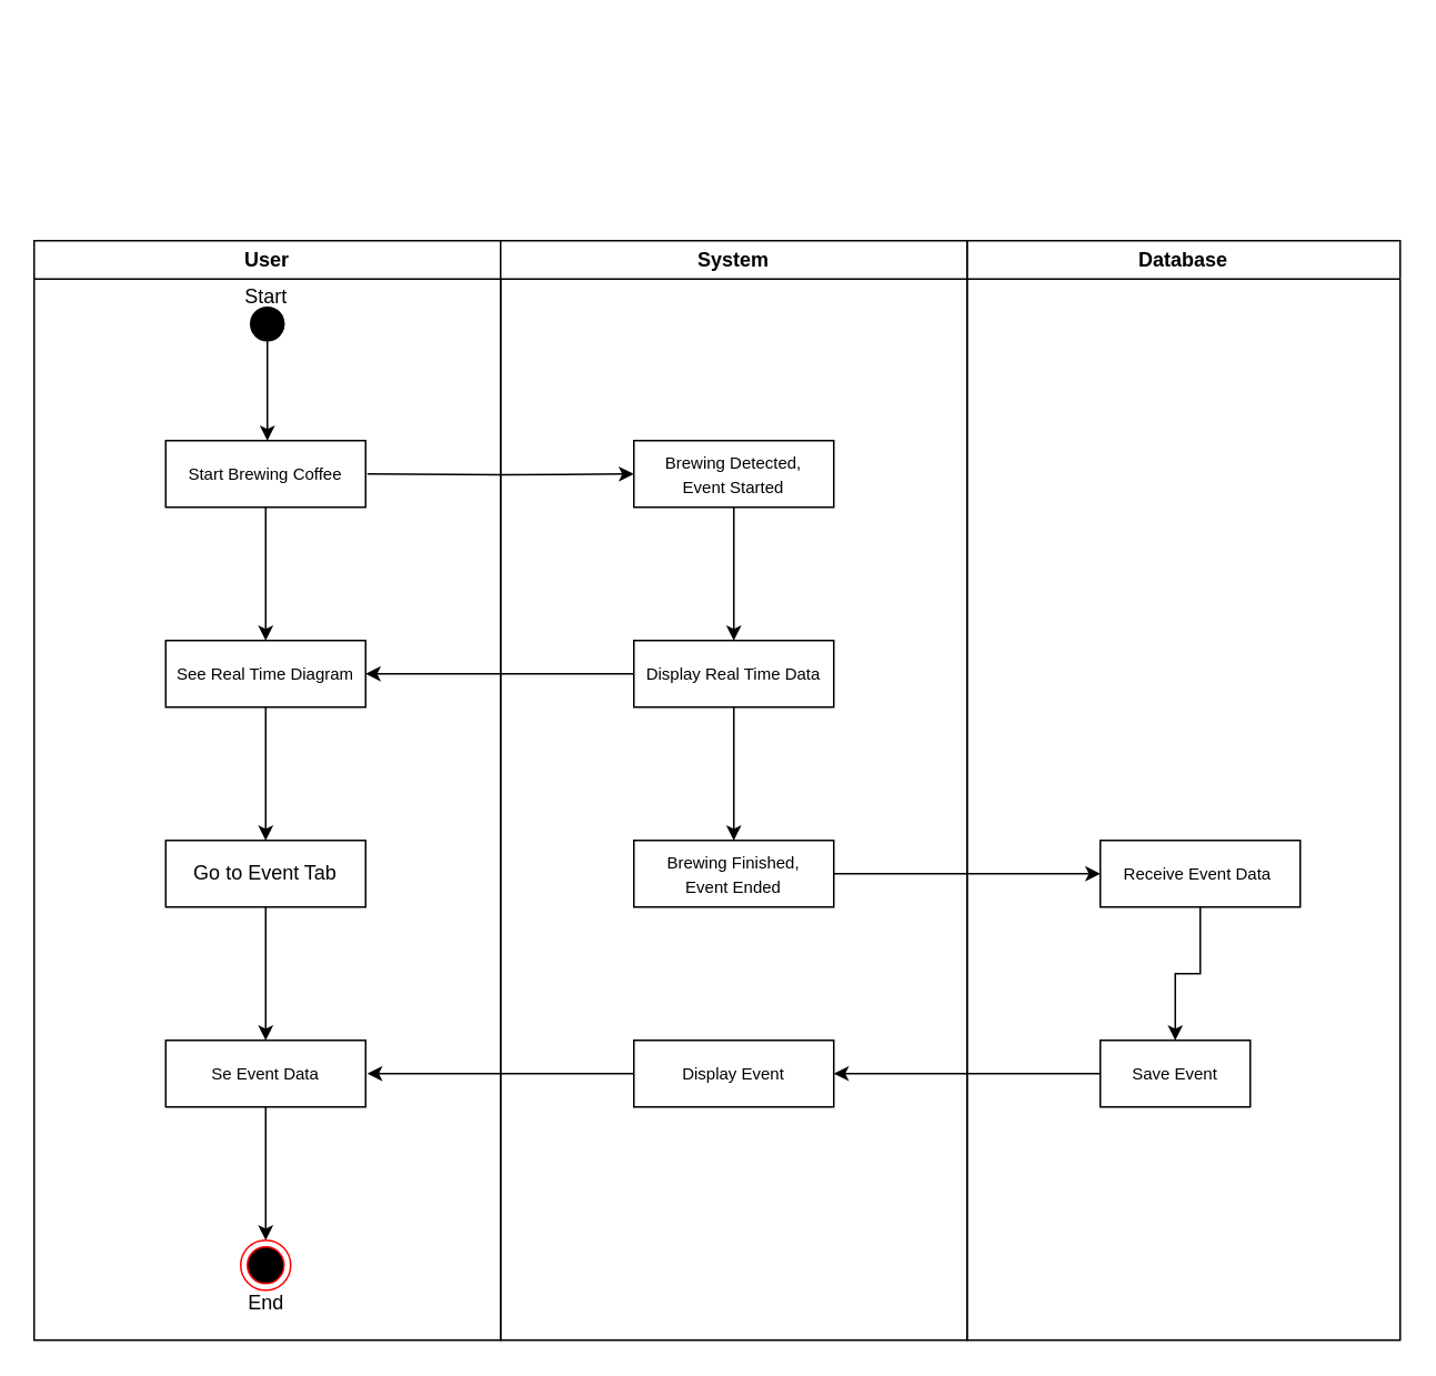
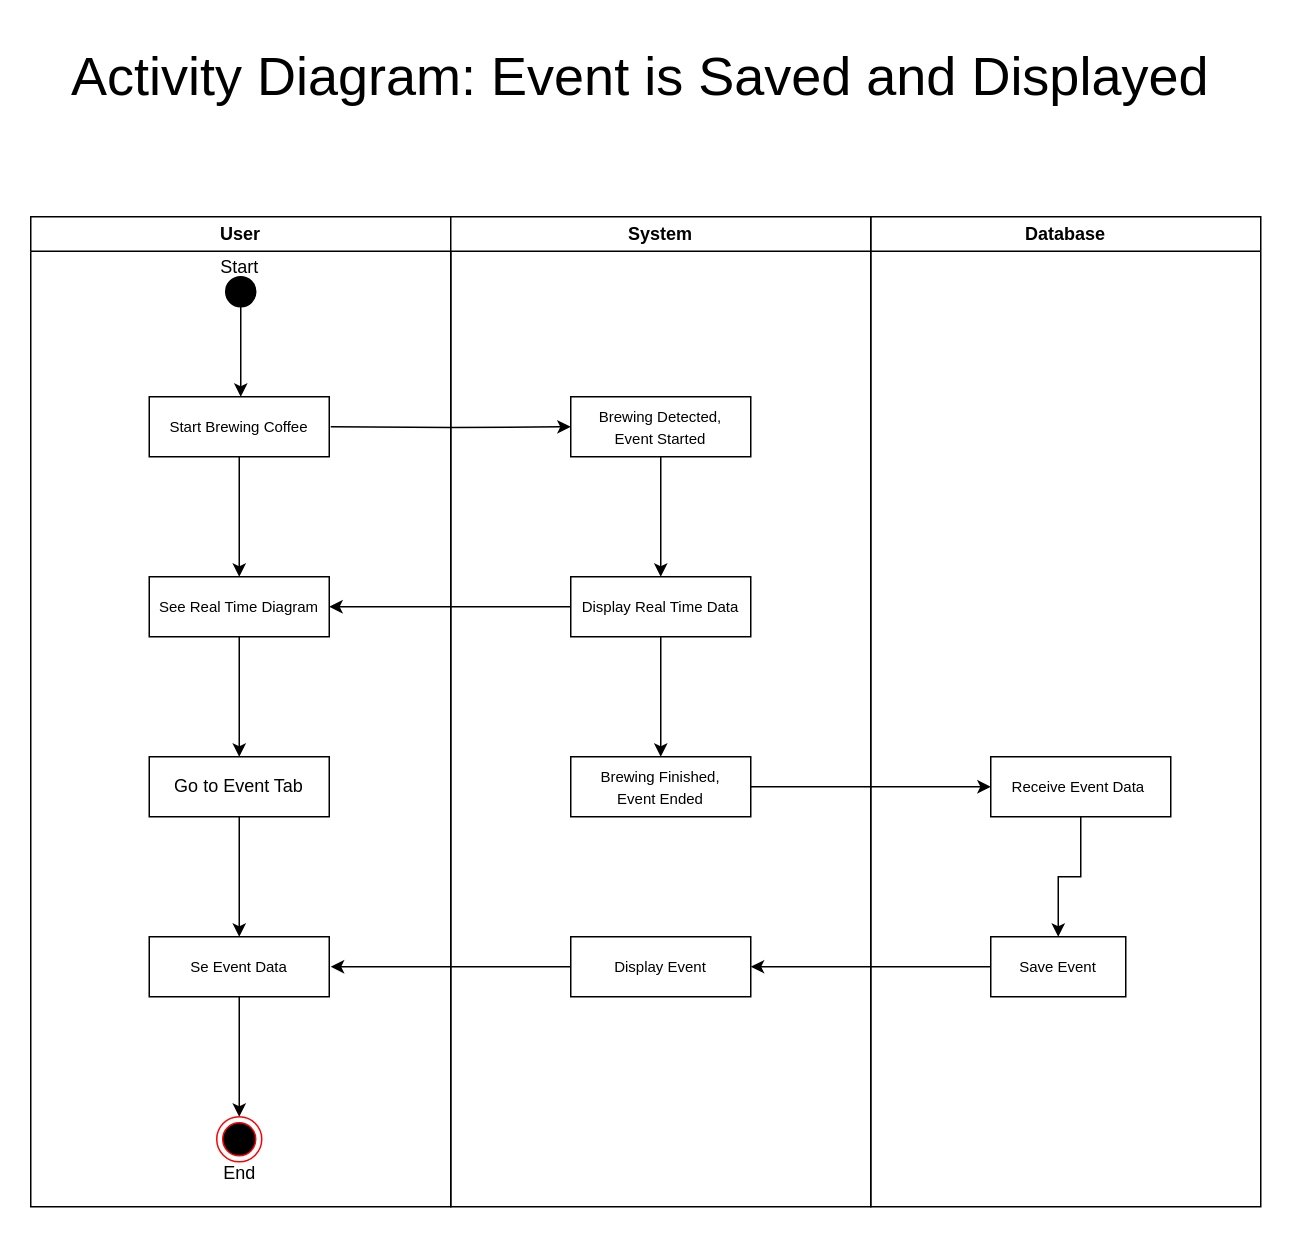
  <mxCell id="0" />
  <mxCell id="1" parent="0" />
  <mxCell id="2" value="User" style="swimlane;whiteSpace=wrap;html=1;movable=1;resizable=1;rotatable=1;deletable=1;editable=1;locked=0;connectable=1;" parent="1" vertex="1"><mxGeometry y="144" width="280" height="660" as="geometry" x="20"><mxRectangle width="70" height="30" as="alternateBounds" /></mxGeometry></mxCell>
  <mxCell id="3" style="edgeStyle=orthogonalEdgeStyle;rounded=0;orthogonalLoop=1;jettySize=auto;html=1;exitX=0.5;exitY=1;exitDx=0;exitDy=0;entryX=0.5;entryY=0;entryDx=0;entryDy=0;" parent="2" source="4" edge="1"><mxGeometry relative="1" as="geometry"><mxPoint x="140" y="120" as="targetPoint" /></mxGeometry></mxCell>
  <mxCell id="4" value="" style="ellipse;whiteSpace=wrap;html=1;aspect=fixed;fillColor=#000000;" parent="2" vertex="1"><mxGeometry x="130" y="40" width="20" height="20" as="geometry" /></mxCell>
  <mxCell id="5" style="edgeStyle=orthogonalEdgeStyle;rounded=0;orthogonalLoop=1;jettySize=auto;html=1;exitX=0.5;exitY=1;exitDx=0;exitDy=0;entryX=0.5;entryY=0;entryDx=0;entryDy=0;" parent="2" source="6" target="8" edge="1"><mxGeometry relative="1" as="geometry" /></mxCell>
  <mxCell id="6" value="&lt;font style=&quot;font-size: 10px;&quot;&gt;Start Brewing Coffee&lt;/font&gt;" style="rounded=0;whiteSpace=wrap;html=1;" parent="2" vertex="1"><mxGeometry x="79" y="120" width="120" height="40" as="geometry" /></mxCell>
  <mxCell id="7" style="edgeStyle=orthogonalEdgeStyle;rounded=0;orthogonalLoop=1;jettySize=auto;html=1;exitX=0.5;exitY=1;exitDx=0;exitDy=0;" parent="2" source="8" target="10" edge="1"><mxGeometry relative="1" as="geometry" /></mxCell>
  <mxCell id="8" value="&lt;font style=&quot;font-size: 10px;&quot;&gt;See Real Time Diagram&lt;/font&gt;" style="rounded=0;whiteSpace=wrap;html=1;" parent="2" vertex="1"><mxGeometry x="79" y="240" width="120" height="40" as="geometry" /></mxCell>
  <mxCell id="9" style="edgeStyle=orthogonalEdgeStyle;rounded=0;orthogonalLoop=1;jettySize=auto;html=1;exitX=0.5;exitY=1;exitDx=0;exitDy=0;entryX=0.5;entryY=0;entryDx=0;entryDy=0;" edge="1" parent="2" source="10" target="12"><mxGeometry relative="1" as="geometry" /></mxCell>
  <mxCell id="10" value="Go to Event Tab" style="rounded=0;whiteSpace=wrap;html=1;" parent="2" vertex="1"><mxGeometry x="79" y="360" width="120" height="40" as="geometry" /></mxCell>
  <mxCell id="11" style="rounded=0;orthogonalLoop=1;jettySize=auto;html=1;exitX=0.5;exitY=1;exitDx=0;exitDy=0;entryX=0.5;entryY=0;entryDx=0;entryDy=0;" edge="1" parent="2" source="12" target="13"><mxGeometry relative="1" as="geometry" /></mxCell>
  <mxCell id="12" value="&lt;font style=&quot;font-size: 10px;&quot;&gt;Se Event Data&lt;/font&gt;" style="rounded=0;whiteSpace=wrap;html=1;" vertex="1" parent="2"><mxGeometry x="79" y="480" width="120" height="40" as="geometry" /></mxCell>
  <mxCell id="13" value="" style="ellipse;html=1;shape=endState;fillColor=#000000;strokeColor=#ff0000;" vertex="1" parent="2"><mxGeometry x="124" y="600" width="30" height="30" as="geometry" /></mxCell>
  <mxCell id="14" value="Database" style="swimlane;whiteSpace=wrap;html=1;movable=1;resizable=1;rotatable=1;deletable=1;editable=1;locked=0;connectable=1;" parent="1" vertex="1"><mxGeometry x="580" y="144" width="260" height="660" as="geometry" /></mxCell>
  <mxCell id="15" style="edgeStyle=orthogonalEdgeStyle;rounded=0;orthogonalLoop=1;jettySize=auto;html=1;exitX=0.5;exitY=1;exitDx=0;exitDy=0;entryX=0.5;entryY=0;entryDx=0;entryDy=0;" edge="1" parent="14" source="16" target="17"><mxGeometry relative="1" as="geometry" /></mxCell>
  <mxCell id="16" value="&lt;span style=&quot;font-size: 10px;&quot;&gt;Receive Event Data&amp;nbsp;&lt;/span&gt;" style="rounded=0;whiteSpace=wrap;html=1;" parent="14" vertex="1"><mxGeometry x="80" y="360" width="120" height="40" as="geometry" /></mxCell>
  <mxCell id="17" value="&lt;span style=&quot;font-size: 10px;&quot;&gt;Save Event&lt;/span&gt;" style="rounded=0;whiteSpace=wrap;html=1;" vertex="1" parent="14"><mxGeometry x="80" y="480" width="90" height="40" as="geometry" /></mxCell>
  <mxCell id="18" value="System" style="swimlane;whiteSpace=wrap;html=1;movable=1;resizable=1;rotatable=1;deletable=1;editable=1;locked=0;connectable=1;" parent="1" vertex="1"><mxGeometry x="300" y="144" width="280" height="660" as="geometry" /></mxCell>
  <mxCell id="19" style="edgeStyle=orthogonalEdgeStyle;rounded=0;orthogonalLoop=1;jettySize=auto;html=1;exitX=0.5;exitY=1;exitDx=0;exitDy=0;entryX=0.5;entryY=0;entryDx=0;entryDy=0;" parent="18" source="20" target="22" edge="1"><mxGeometry relative="1" as="geometry" /></mxCell>
  <mxCell id="20" value="&lt;font style=&quot;font-size: 10px;&quot;&gt;Brewing Detected, &lt;br&gt;Event Started&lt;/font&gt;" style="rounded=0;whiteSpace=wrap;html=1;" parent="18" vertex="1"><mxGeometry x="80" y="120" width="120" height="40" as="geometry" /></mxCell>
  <mxCell id="21" style="edgeStyle=orthogonalEdgeStyle;rounded=0;orthogonalLoop=1;jettySize=auto;html=1;exitX=0.5;exitY=1;exitDx=0;exitDy=0;entryX=0.5;entryY=0;entryDx=0;entryDy=0;" parent="18" source="22" target="23" edge="1"><mxGeometry relative="1" as="geometry" /></mxCell>
  <mxCell id="22" value="&lt;font style=&quot;font-size: 10px;&quot;&gt;Display Real Time Data&lt;/font&gt;" style="rounded=0;whiteSpace=wrap;html=1;" parent="18" vertex="1"><mxGeometry x="80" y="240" width="120" height="40" as="geometry" /></mxCell>
  <mxCell id="23" value="&lt;span style=&quot;font-size: 10px;&quot;&gt;Brewing Finished, &lt;br&gt;Event Ended&lt;/span&gt;" style="rounded=0;whiteSpace=wrap;html=1;" parent="18" vertex="1"><mxGeometry x="80" y="360" width="120" height="40" as="geometry" /></mxCell>
  <mxCell id="24" style="edgeStyle=orthogonalEdgeStyle;rounded=0;orthogonalLoop=1;jettySize=auto;html=1;exitX=0;exitY=0.5;exitDx=0;exitDy=0;" edge="1" parent="18" source="25"><mxGeometry relative="1" as="geometry"><mxPoint x="-80" y="500" as="targetPoint" /></mxGeometry></mxCell>
  <mxCell id="25" value="&lt;span style=&quot;font-size: 10px;&quot;&gt;Display Event&lt;/span&gt;" style="rounded=0;whiteSpace=wrap;html=1;" vertex="1" parent="18"><mxGeometry x="80" y="480" width="120" height="40" as="geometry" /></mxCell>
  <mxCell id="26" value="Start" style="text;html=1;align=center;verticalAlign=middle;resizable=0;points=[];autosize=1;strokeColor=none;fillColor=none;" parent="1" vertex="1"><mxGeometry x="134" y="163" width="50" height="30" as="geometry" /></mxCell>
  <mxCell id="27" style="edgeStyle=orthogonalEdgeStyle;rounded=0;orthogonalLoop=1;jettySize=auto;html=1;exitX=1;exitY=0.5;exitDx=0;exitDy=0;entryX=0;entryY=0.5;entryDx=0;entryDy=0;" parent="1" target="20" edge="1"><mxGeometry relative="1" as="geometry"><mxPoint x="220" y="284" as="sourcePoint" /><mxPoint x="374" y="284" as="targetPoint" /></mxGeometry></mxCell>
  <mxCell id="28" style="edgeStyle=orthogonalEdgeStyle;rounded=0;orthogonalLoop=1;jettySize=auto;html=1;exitX=0;exitY=0.5;exitDx=0;exitDy=0;entryX=1;entryY=0.5;entryDx=0;entryDy=0;" parent="1" source="22" target="8" edge="1"><mxGeometry relative="1" as="geometry" /></mxCell>
  <mxCell id="29" style="rounded=0;orthogonalLoop=1;jettySize=auto;html=1;exitX=1;exitY=0.5;exitDx=0;exitDy=0;entryX=0;entryY=0.5;entryDx=0;entryDy=0;" parent="1" source="23" target="16" edge="1"><mxGeometry relative="1" as="geometry" /></mxCell>
  <mxCell id="30" style="edgeStyle=orthogonalEdgeStyle;rounded=0;orthogonalLoop=1;jettySize=auto;html=1;exitX=0;exitY=0.5;exitDx=0;exitDy=0;entryX=1;entryY=0.5;entryDx=0;entryDy=0;" edge="1" parent="1" source="17" target="25"><mxGeometry relative="1" as="geometry" /></mxCell>
  <mxCell id="31" value="End" style="text;html=1;align=center;verticalAlign=middle;resizable=0;points=[];autosize=1;strokeColor=none;fillColor=none;" vertex="1" parent="1"><mxGeometry x="139" y="767" width="40" height="30" as="geometry" /></mxCell>
+ <mxCell id="32" value="&lt;font style=&quot;font-size: 36px;&quot;&gt;Activity Diagram: Event is Saved and Displayed&lt;/font&gt;" style="text;html=1;align=center;verticalAlign=middle;resizable=0;points=[];autosize=1;strokeColor=none;fillColor=none;" vertex="1" parent="1"><mxGeometry x="36" y="20" width="780" height="60" as="geometry" /></mxCell>
